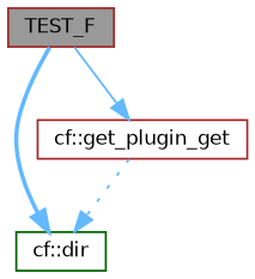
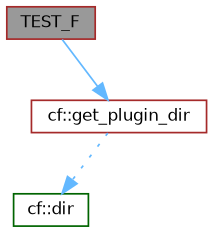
  digraph {
    rankdir=TB
    node [color=brown fillcolor=white fontname=Helvetica fontsize=10 shape=box style=filled]
    edge [color=steelblue1 fontname=Helvetica fontsize=10 labelfontname=Helvetica labelfontsize=10]
    n1 [fillcolor=grey60 fontcolor=black height=0.2 label=TEST_F width=0.4]
    n2 [color=darkgreen height=0.2 label="cf::dir" width=0.4]
-   n3 [height=0.2 label="cf::get_plugin_get" width=0.4]
-   n1 -> n2 [style=bold]
+   n3 [height=0.2 label="cf::get_plugin_dir" width=0.4]
    n1 -> n3 [style=solid]
    n3 -> n2 [style=dotted]
  }
